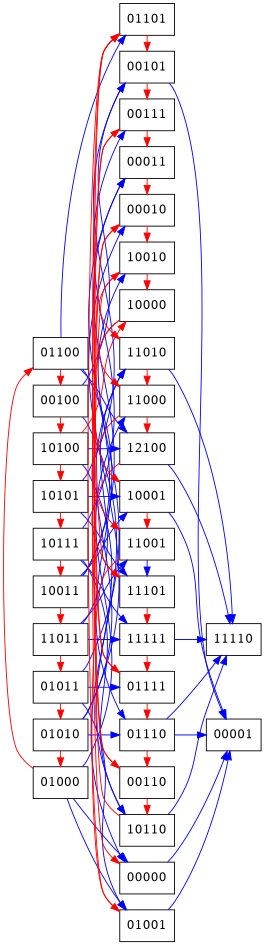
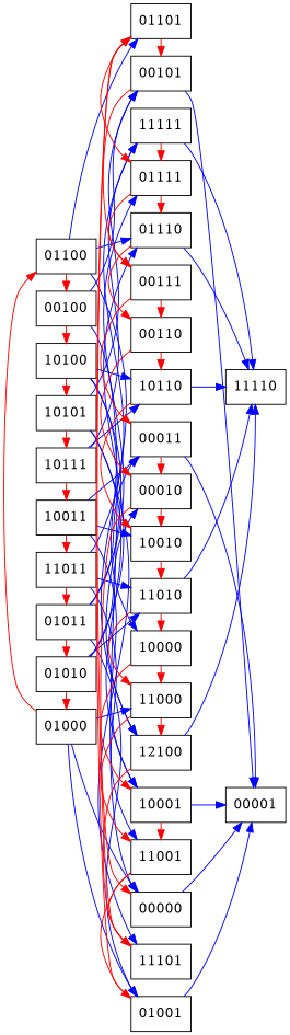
  digraph {
    rankdir=LR
    node [shape=box]
    edge [color=red]
    00100
    01000
    01010
    01011
    01100
    10011
    10100
    10101
    10111
    11011
    00000
    00010
    00011
    00101
    00110
    00111
    01001
    01101
    01110
    01111
    10000
    10001
    10010
    10110
    11000
    11001
    11010
    n28 [label=12100]
    11101
    11111
    00001
    11110
    subgraph sub_1 {
      rank=same
      00100
      01000
      01010
      01011
      01100
      10011
      10100
      10101
      10111
      11011
    }
    subgraph sub_2 {
      rank=same
      00000
      00010
      00011
      00101
      00110
      00111
      01001
      01101
      01110
      01111
      10000
      10001
      10010
      10110
      11000
      11001
      11010
      n28
      11101
      11111
    }
    subgraph sub_3 {
      rank=same
      00001
      11110
    }
    00100 -> 10100
    00100 -> 00000 [color=blue]
    00100 -> 00101 [color=blue]
    01000 -> 01100
    01000 -> 00000 [color=blue]
    01000 -> 01001 [color=blue]
    01000 -> 11000 [color=blue]
    01010 -> 01000
    01010 -> 00010 [color=blue]
    01010 -> 01110 [color=blue]
    01010 -> 11010 [color=blue]
    01011 -> 01010
    01011 -> 00011 [color=blue]
    01011 -> 01001 [color=blue]
    01011 -> 01111 [color=blue]
    01100 -> 00100
    01100 -> 01101 [color=blue]
    01100 -> 01110 [color=blue]
    01100 -> n28 [color=blue]
    10011 -> 11011
    10011 -> 00011 [color=blue]
    10011 -> 10001 [color=blue]
    10011 -> 10010 [color=blue]
    10100 -> 10101
-   10100 -> 10000
+   10100 -> 10000 [color=blue]
    10100 -> 10110 [color=blue]
    10100 -> n28 [color=blue]
    10101 -> 10111
    10101 -> 00101 [color=blue]
    10101 -> 10001 [color=blue]
    10101 -> 11101 [color=blue]
    10111 -> 10011
-   10111 -> 00111 [color=blue]
    10111 -> 10110 [color=blue]
    10111 -> 11111 [color=blue]
    11011 -> 01011
    11011 -> 11001 [color=blue]
    11011 -> 11010 [color=blue]
    11011 -> 11111 [color=blue]
    00000 -> 00001 [color=blue]
    00010 -> 00000
    00010 -> 10010
    00011 -> 00010
-   01110 -> 00001 [color=blue]
+   00011 -> 00001 [color=blue]
    00101 -> 00111
    00101 -> 00001 [color=blue]
    00110 -> 00010
    00110 -> 10110
    00111 -> 00011
    00111 -> 00110
    01001 -> 01101
    01001 -> 00001 [color=blue]
    01101 -> 00101
    01101 -> 01111
    01110 -> 00110
    01110 -> 11110 [color=blue]
    01111 -> 00111
    01111 -> 01110
    10000 -> 10001
    10000 -> 11000
    10001 -> 11001
    10001 -> 00001 [color=blue]
-   10010 -> 10000
+   11010 -> 10000
    10010 -> 11010
    10110 -> 10010
    10110 -> 11110 [color=blue]
    11000 -> 11001
    11000 -> n28
    11001 -> 01001
-   11001 -> 11101 [color=blue]
+   11001 -> 11101
    11010 -> 11000
    11010 -> 11110 [color=blue]
    n28 -> 11101
    n28 -> 11110 [color=blue]
    11101 -> 01101
-   11101 -> 11111
    11111 -> 01111
    11111 -> 11110 [color=blue]
  }
